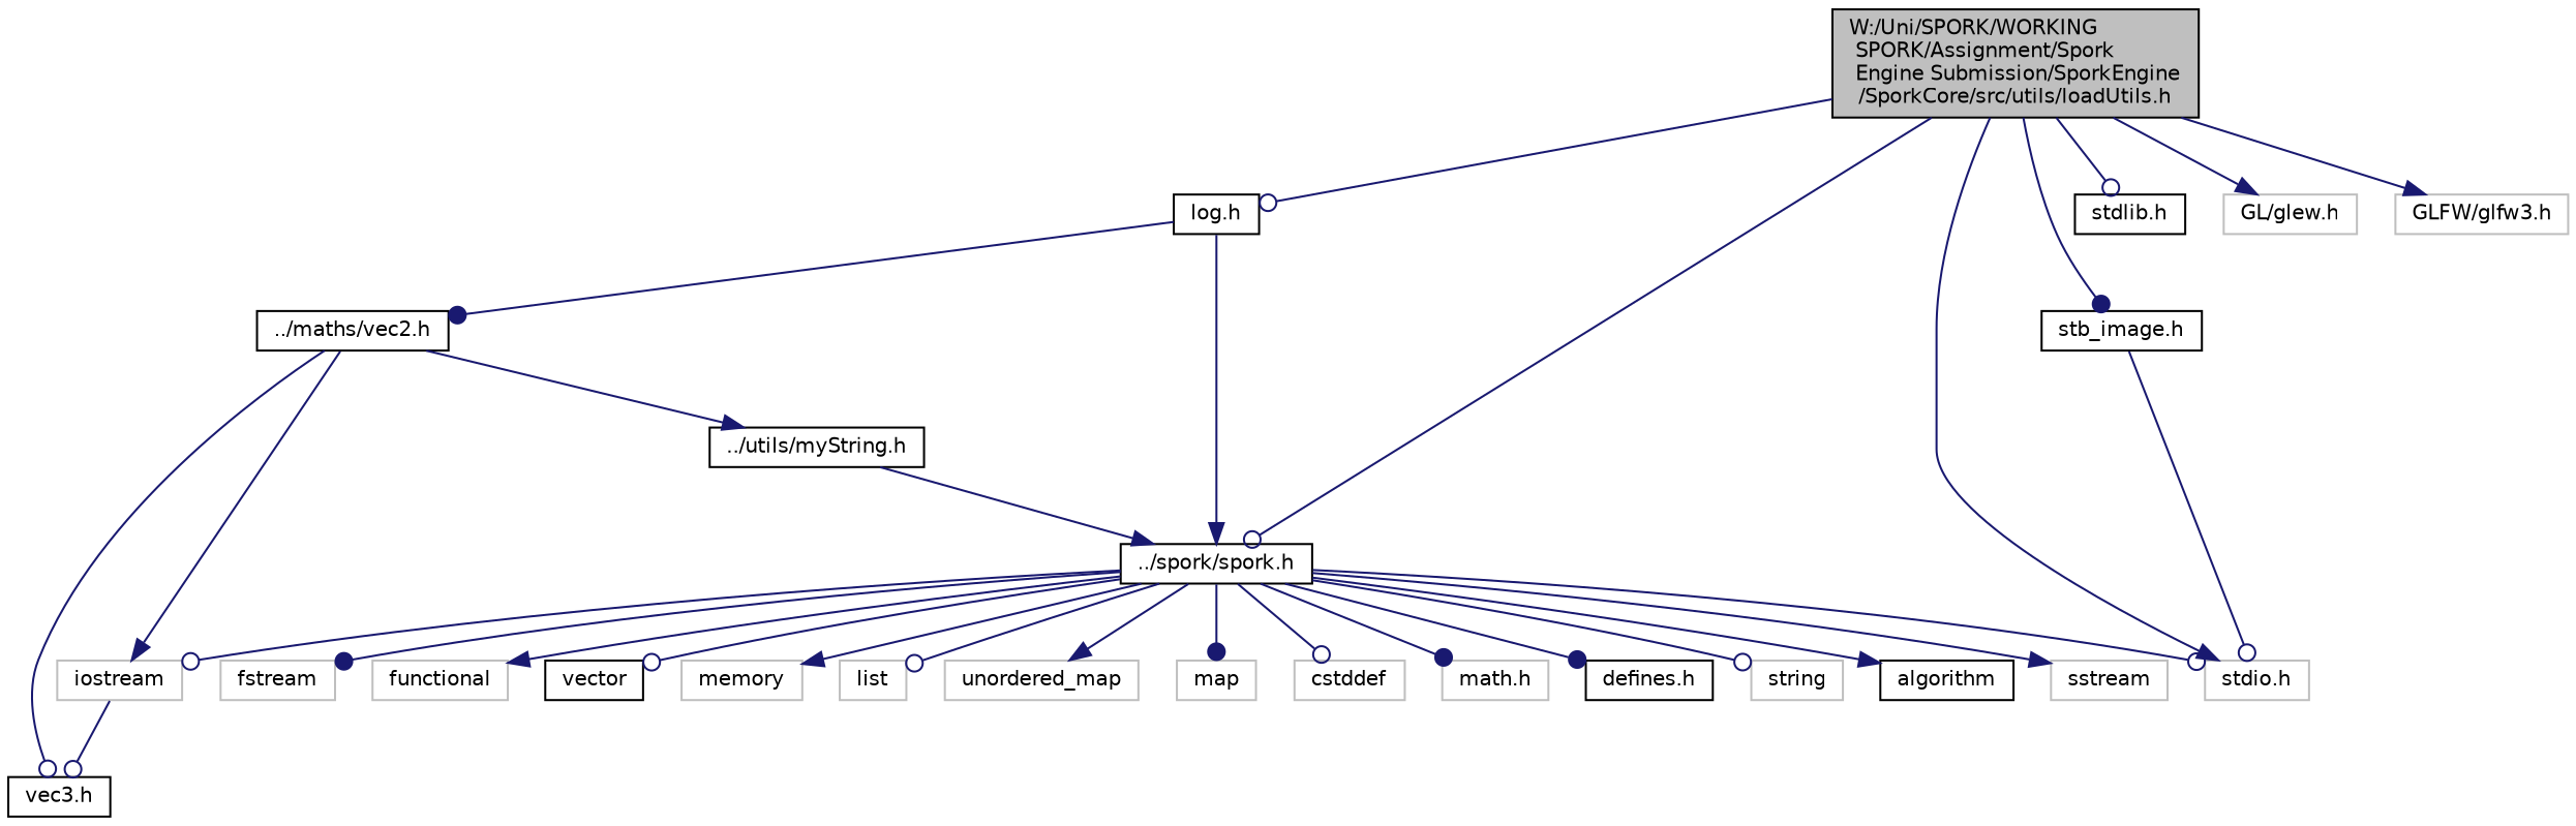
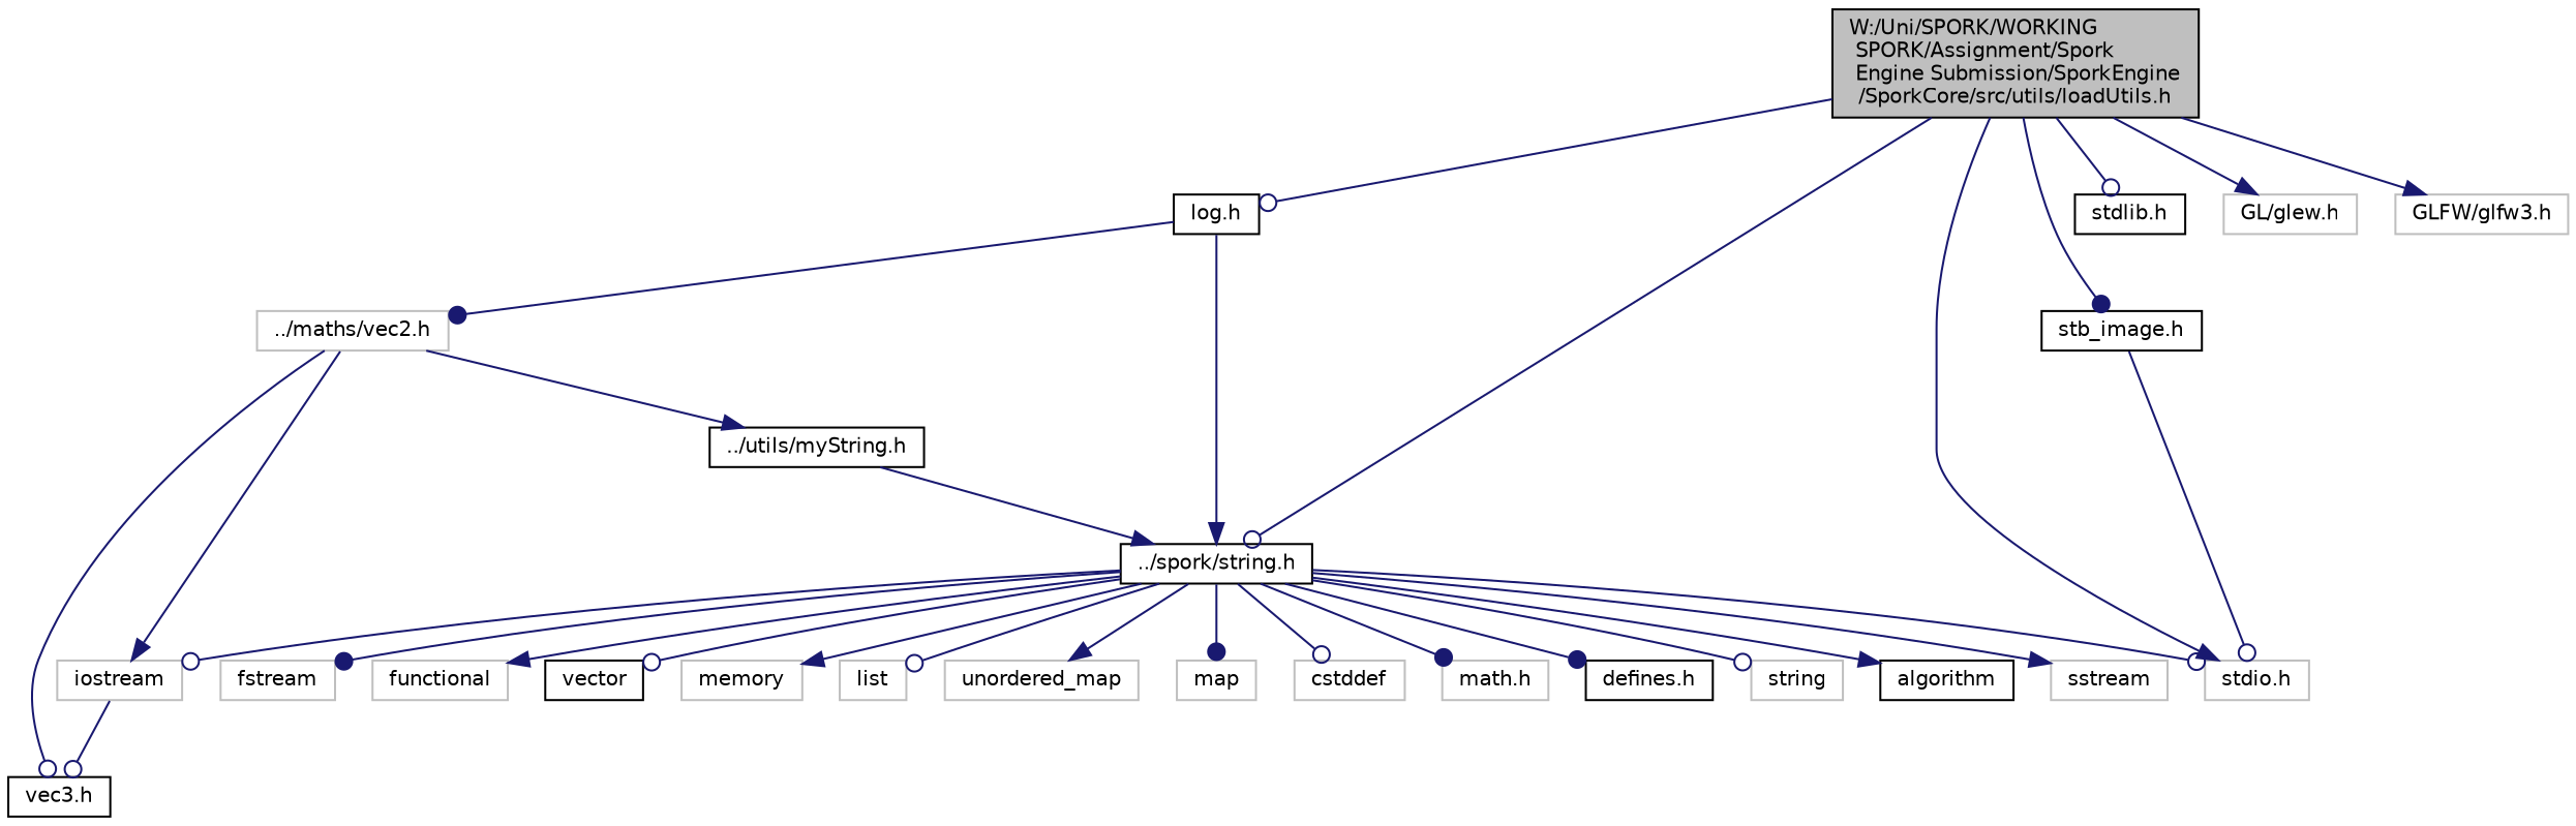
  digraph {
    node [color=grey75 fillcolor=white fontname=Helvetica fontsize=10 shape=record style=filled]
    edge [arrowhead=odot color=midnightblue fontname=Helvetica fontsize=10 labelfontname=Helvetica labelfontsize=10 style=solid]
    n1 [color=black fillcolor=grey75 fontcolor=black height=0.2 label="W:/Uni/SPORK/WORKING\l SPORK/Assignment/Spork\l Engine Submission/SporkEngine\l/SporkCore/src/utils/loadUtils.h" width=0.4]
-   n2 [color=black height=0.2 label="../spork/spork.h" width=0.4]
+   n2 [color=black height=0.2 label="../spork/string.h" width=0.4]
    n3 [height=0.2 label="stdio.h" width=0.4]
    n4 [color=black height=0.2 label="log.h" width=0.4]
    n5 [color=black height=0.2 label="stdlib.h" width=0.4]
    n6 [height=0.2 label="GL/glew.h" width=0.4]
    n7 [height=0.2 label="GLFW/glfw3.h" width=0.4]
    n8 [color=black height=0.2 label="stb_image.h" width=0.4]
    n9 [height=0.2 label=string width=0.4]
    n10 [color=black height=0.2 label=algorithm width=0.4]
    n11 [height=0.2 label=iostream width=0.4]
    n12 [height=0.2 label=sstream width=0.4]
    n13 [height=0.2 label=fstream width=0.4]
    n14 [height=0.2 label=functional width=0.4]
    n15 [color=black height=0.2 label=vector width=0.4]
    n16 [height=0.2 label=memory width=0.4]
    n17 [height=0.2 label=list width=0.4]
    n18 [height=0.2 label=unordered_map width=0.4]
    n19 [height=0.2 label=map width=0.4]
    n20 [height=0.2 label=cstddef width=0.4]
    n21 [height=0.2 label="math.h" width=0.4]
    n22 [color=black height=0.2 label="defines.h" width=0.4]
-   n23 [color=black height=0.2 label="../maths/vec2.h" width=0.4]
+   n23 [height=0.2 label="../maths/vec2.h" width=0.4]
    n24 [color=black height=0.2 label="vec3.h" width=0.4]
    n25 [color=black height=0.2 label="../utils/myString.h" width=0.4]
    n1 -> n2
    n1 -> n3 [arrowhead=normal]
    n1 -> n4
    n1 -> n5
    n1 -> n6 [arrowhead=normal]
    n1 -> n7 [arrowhead=normal]
    n1 -> n8 [arrowhead=dot]
    n2 -> n3
    n2 -> n9
    n2 -> n10 [arrowhead=normal]
    n2 -> n11
    n2 -> n12 [arrowhead=normal]
    n2 -> n13 [arrowhead=dot]
    n2 -> n14 [arrowhead=normal]
    n2 -> n15
    n2 -> n16 [arrowhead=normal]
    n2 -> n17
    n2 -> n18 [arrowhead=normal]
    n2 -> n19 [arrowhead=dot]
    n2 -> n20
    n2 -> n21 [arrowhead=dot]
    n2 -> n22 [arrowhead=dot]
    n4 -> n2 [arrowhead=normal]
    n4 -> n23 [arrowhead=dot]
    n8 -> n3
    n11 -> n24
    n23 -> n11 [arrowhead=normal]
    n23 -> n24
    n23 -> n25 [arrowhead=normal]
    n25 -> n2 [arrowhead=normal]
  }
